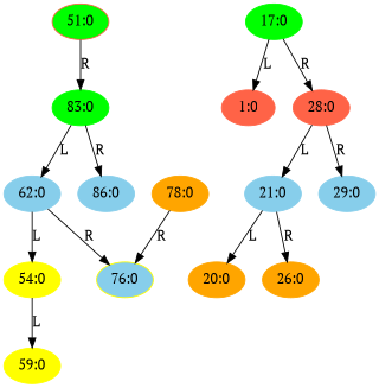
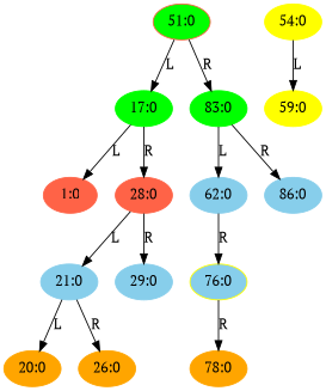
  digraph {
    fontname="PT Serif"
    node [color=skyblue fontname="PT Serif" style=filled]
    edge [fontname="PT Serif"]
    n1 [color=tomato fillcolor=green label="51:0"]
    n2 [color=green label="17:0"]
    n3 [color=green label="83:0"]
    n4 [color=tomato label="1:0"]
    n5 [color=tomato label="28:0"]
    n6 [label="62:0"]
    n7 [label="86:0"]
    n8 [label="21:0"]
    n9 [label="29:0"]
    n10 [color=orange label="20:0"]
    n11 [color=orange label="26:0"]
    n12 [color=yellow label="54:0"]
    n13 [color=yellow fillcolor=skyblue label="76:0"]
    n14 [color=yellow label="59:0"]
    n15 [color=orange label="78:0"]
+   n1 -> n2 [label=L]
    n1 -> n3 [label=R]
    n2 -> n4 [label=L]
    n2 -> n5 [label=R]
    n3 -> n6 [label=L]
    n3 -> n7 [label=R]
    n5 -> n8 [label=L]
    n5 -> n9 [label=R]
-   n6 -> n12 [label=L]
    n6 -> n13 [label=R]
    n8 -> n10 [label=L]
    n8 -> n11 [label=R]
    n12 -> n14 [label=L]
-   n15 -> n13 [label=R]
+   n13 -> n15 [label=R]
  }
